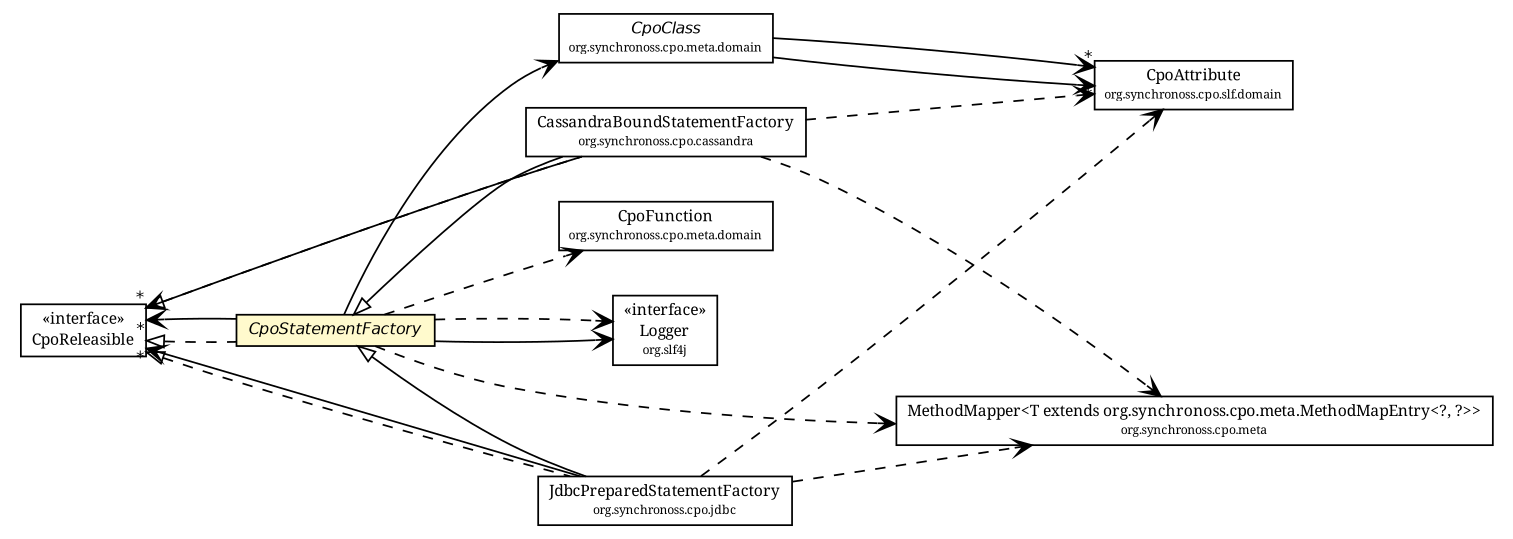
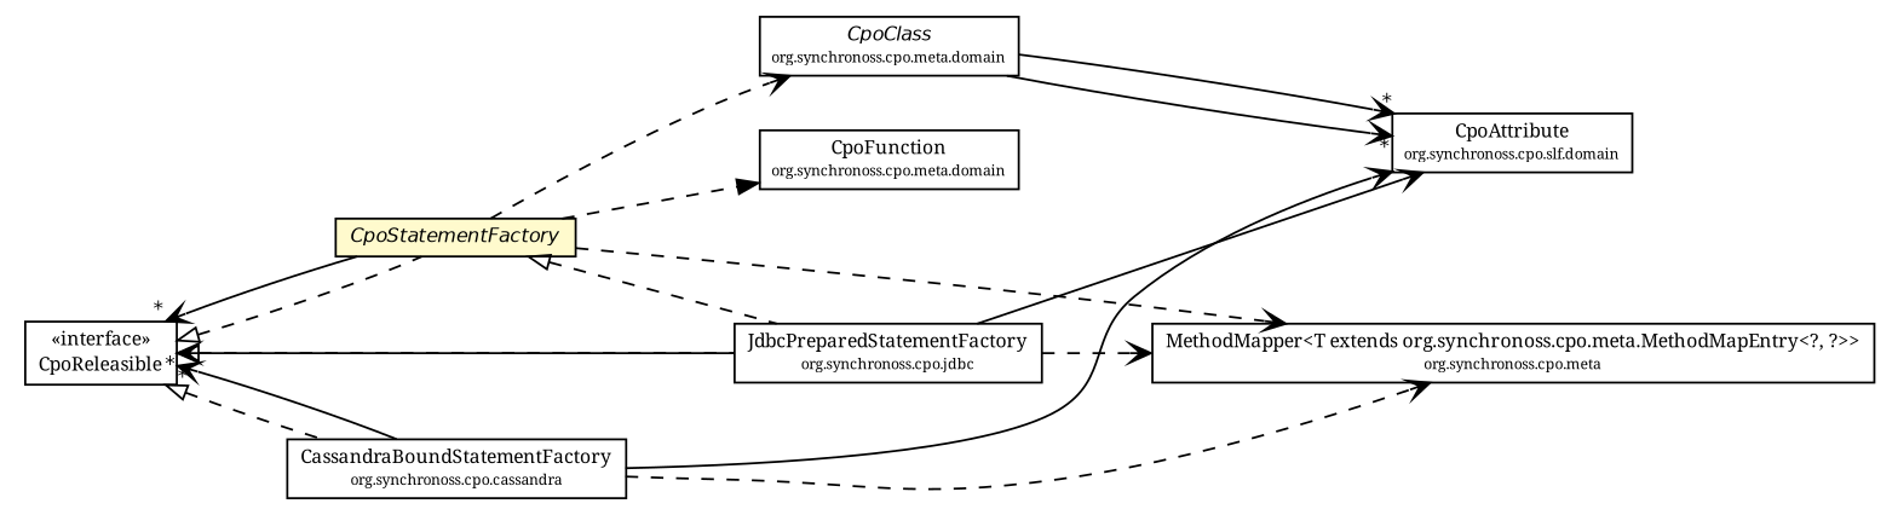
  digraph {
    fontname="Noto Serif"
    rankdir=LR
    node [fontcolor=black fontname="Noto Serif" fontsize=9.0 shape=plaintext]
    edge [fontname="Noto Serif" fontsize=10.0 headport=p labelfontname=Helvetica labelfontsize=10 style=dashed tailport=p arrowhead=open color=black fontcolor=black]
    n1 [label=<<table border="0" cellborder="1" cellspacing="0" cellpadding="2" port="p" href="./CpoReleasible.html"> 		<tr><td><table border="0" cellspacing="0" cellpadding="1"> 			<tr><td> &laquo;interface&raquo; </td></tr> 			<tr><td> CpoReleasible </td></tr> 		</table></td></tr> 		</table>>]
    n2 [label=<<table border="0" cellborder="1" cellspacing="0" cellpadding="2" port="p" bgcolor="lemonChiffon" href="./CpoStatementFactory.html"> 		<tr><td><table border="0" cellspacing="0" cellpadding="1"> 			<tr><td><font face="Helvetica-Oblique"> CpoStatementFactory </font></td></tr> 		</table></td></tr> 		</table>>]
    n3 [label=<<table border="0" cellborder="1" cellspacing="0" cellpadding="2" port="p" href="./jdbc/JdbcPreparedStatementFactory.html"> 		<tr><td><table border="0" cellspacing="0" cellpadding="1"> 			<tr><td> JdbcPreparedStatementFactory </td></tr> 			<tr><td><font point-size="7.0"> org.synchronoss.cpo.jdbc </font></td></tr> 		</table></td></tr> 		</table>>]
    n4 [label=<<table border="0" cellborder="1" cellspacing="0" cellpadding="2" port="p" href="./cassandra/CassandraBoundStatementFactory.html"> 		<tr><td><table border="0" cellspacing="0" cellpadding="1"> 			<tr><td> CassandraBoundStatementFactory </td></tr> 			<tr><td><font point-size="7.0"> org.synchronoss.cpo.cassandra </font></td></tr> 		</table></td></tr> 		</table>>]
    n5 [label=<<table border="0" cellborder="1" cellspacing="0" cellpadding="2" port="p" href="./meta/MethodMapper.html"> 		<tr><td><table border="0" cellspacing="0" cellpadding="1"> 			<tr><td> MethodMapper&lt;T extends org.synchronoss.cpo.meta.MethodMapEntry&lt;?, ?&gt;&gt; </td></tr> 			<tr><td><font point-size="7.0"> org.synchronoss.cpo.meta </font></td></tr> 		</table></td></tr> 		</table>>]
    n6 [label=<<table border="0" cellborder="1" cellspacing="0" cellpadding="2" port="p" href="./meta/domain/CpoClass.html"> 		<tr><td><table border="0" cellspacing="0" cellpadding="1"> 			<tr><td><font face="Helvetica-Oblique"> CpoClass </font></td></tr> 			<tr><td><font point-size="7.0"> org.synchronoss.cpo.meta.domain </font></td></tr> 		</table></td></tr> 		</table>>]
    n7 [label=<<table border="0" cellborder="1" cellspacing="0" cellpadding="2" port="p" href="./meta/domain/CpoFunction.html"> 		<tr><td><table border="0" cellspacing="0" cellpadding="1"> 			<tr><td> CpoFunction </td></tr> 			<tr><td><font point-size="7.0"> org.synchronoss.cpo.meta.domain </font></td></tr> 		</table></td></tr> 		</table>>]
-   n8 [label=<<table border="0" cellborder="1" cellspacing="0" cellpadding="2" port="p" href="http://java.sun.com/j2se/1.4.2/docs/api/org/slf4j/Logger.html"> 		<tr><td><table border="0" cellspacing="0" cellpadding="1"> 			<tr><td> &laquo;interface&raquo; </td></tr> 			<tr><td> Logger </td></tr> 			<tr><td><font point-size="7.0"> org.slf4j </font></td></tr> 		</table></td></tr> 		</table>>]
    n9 [label=<<table border="0" cellborder="1" cellspacing="0" cellpadding="2" port="p" href="./meta/domain/CpoAttribute.html"> 		<tr><td><table border="0" cellspacing="0" cellpadding="1"> 			<tr><td> CpoAttribute </td></tr> 			<tr><td><font point-size="7.0"> org.synchronoss.cpo.slf.domain </font></td></tr> 		</table></td></tr> 		</table>>]
    n1 -> n2 [arrowtail=empty dir=back fontsize=10 arrowhead="" color="" fontcolor=""]
    n1 -> n3 [arrowtail=empty dir=back fontsize=10 arrowhead="" color="" fontcolor=""]
    n1 -> n4 [arrowtail=empty dir=back fontsize=10 arrowhead="" color="" fontcolor=""]
    n2 -> n1 [headlabel="*" style=""]
-   n2 -> n3 [arrowtail=empty dir=back fontsize=10 style="" arrowhead="" color="" fontcolor=""]
-   n2 -> n4 [arrowtail=empty dir=back fontsize=10 style="" arrowhead="" color="" fontcolor=""]
+   n2 -> n3 [arrowtail=empty dir=back fontsize=10 arrowhead="" color="" fontcolor=""]
    n2 -> n5
-   n2 -> n6 [style=solid]
-   n2 -> n7
-   n2 -> n8 [style=""]
-   n2 -> n8
+   n2 -> n6
+   n2 -> n7 [arrowhead=normal]
    n3 -> n1 [headlabel="*" style=""]
    n3 -> n5
-   n3 -> n9
+   n3 -> n9 [style=solid]
    n4 -> n1 [headlabel="*" style=""]
    n4 -> n5
-   n4 -> n9
+   n4 -> n9 [style=solid]
    n6 -> n9 [headlabel="*" style=""]
    n6 -> n9 [headlabel="*" style=""]
  }
